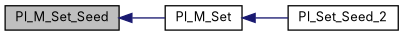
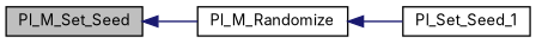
  digraph {
    fontname=Inter
    rankdir=LR
    node [color=black fillcolor=white fontname=Inter fontsize=10 shape=record style=filled]
    edge [color=midnightblue dir=back fontname=Inter fontsize=10 labelfontname=Helvetica labelfontsize=10 style=solid]
    n1 [fillcolor=grey75 fontcolor=black height=0.2 label=Pl_M_Set_Seed width=0.4]
-   n2 [height=0.2 label=Pl_M_Set width=0.4]
-   n3 [height=0.2 label=Pl_Set_Seed_2 width=0.4]
+   n2 [height=0.2 label=Pl_M_Randomize width=0.4]
+   n3 [height=0.2 label=Pl_Set_Seed_1 width=0.4]
    n1 -> n2
    n2 -> n3
  }
